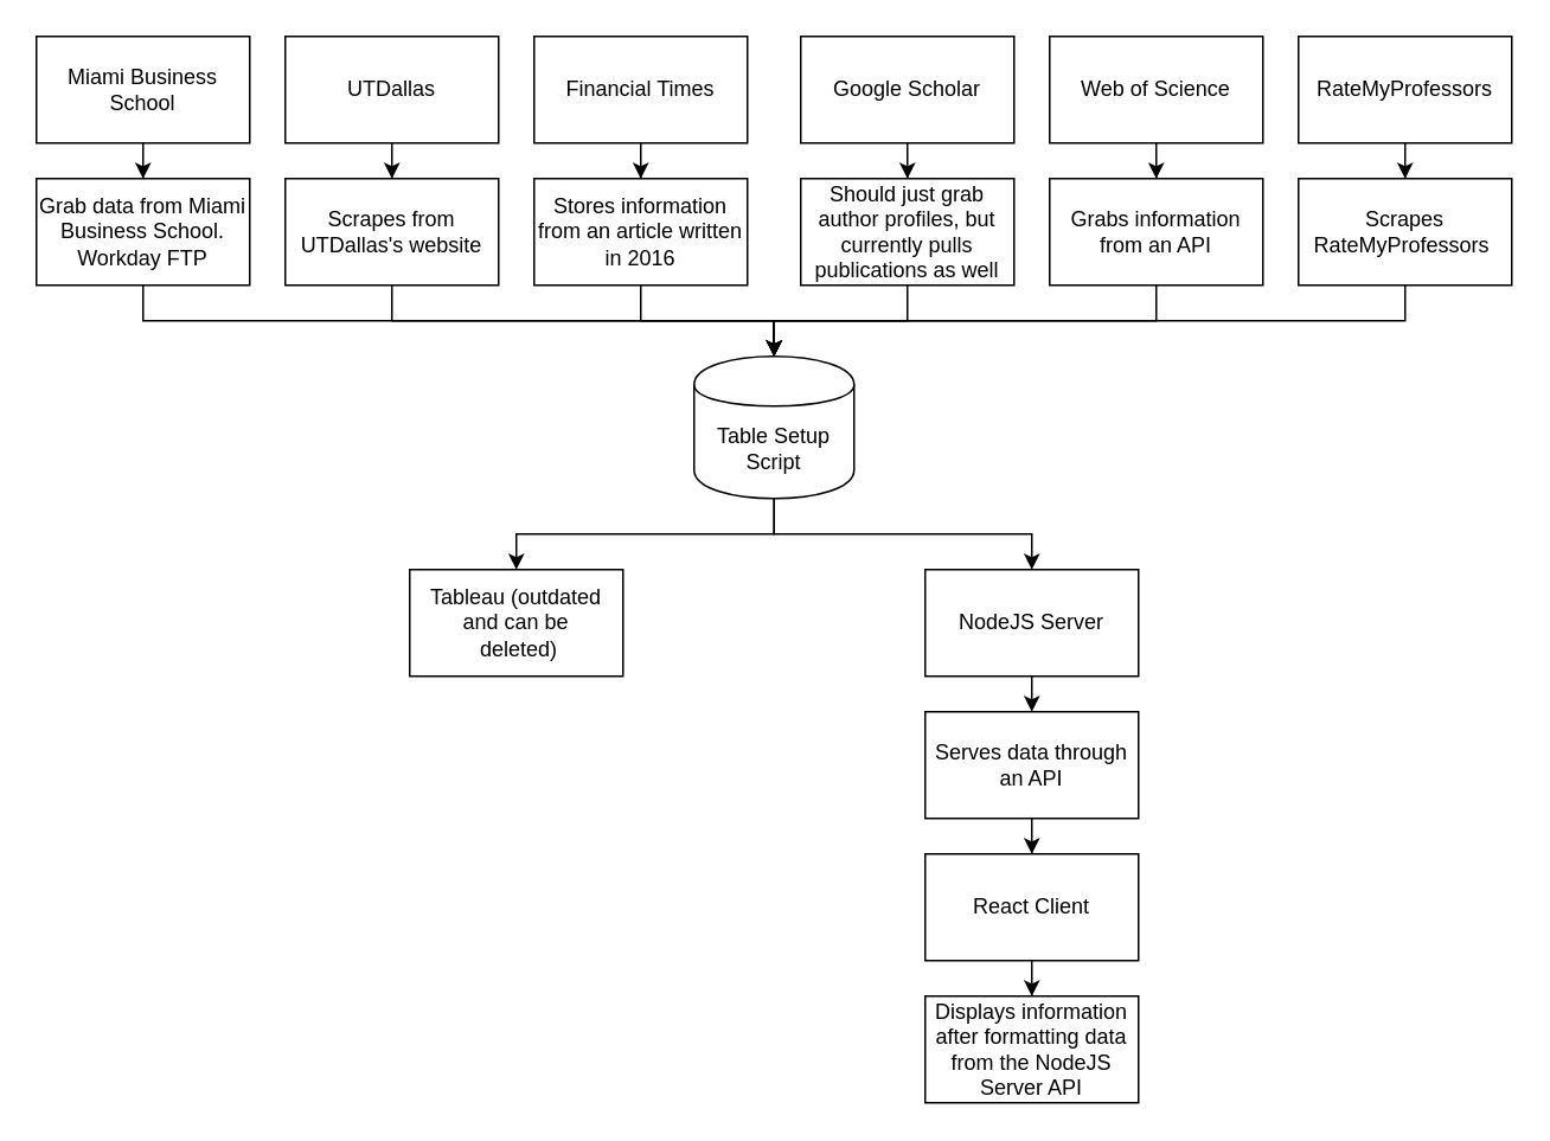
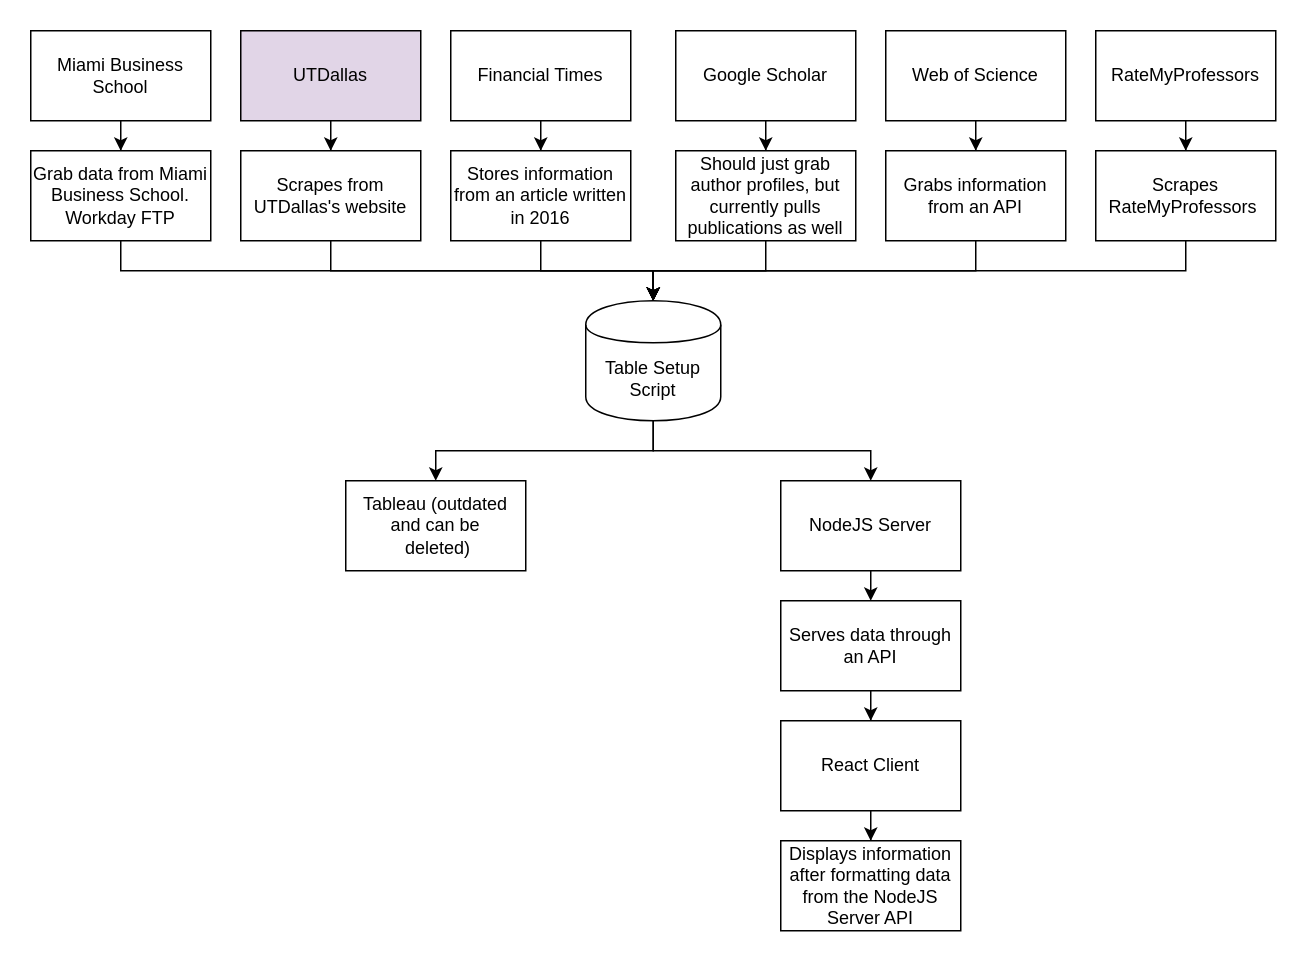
  <mxCell id="0" />
  <mxCell id="1" parent="0" />
  <mxCell id="2" style="edgeStyle=orthogonalEdgeStyle;rounded=0;orthogonalLoop=1;jettySize=auto;html=1;" edge="1" parent="1" source="3" target="21"><mxGeometry relative="1" as="geometry" /></mxCell>
  <mxCell id="3" value="Miami Business School" style="rounded=0;whiteSpace=wrap;html=1;" vertex="1" parent="1"><mxGeometry x="20" y="20" width="120" height="60" as="geometry" /></mxCell>
  <mxCell id="4" style="edgeStyle=orthogonalEdgeStyle;rounded=0;orthogonalLoop=1;jettySize=auto;html=1;entryX=0.5;entryY=0;entryDx=0;entryDy=0;" edge="1" parent="1" source="5" target="23"><mxGeometry relative="1" as="geometry" /></mxCell>
- <mxCell id="5" value="UTDallas" style="rounded=0;whiteSpace=wrap;html=1;" vertex="1" parent="1"><mxGeometry x="160" y="20" width="120" height="60" as="geometry" /></mxCell>
+ <mxCell id="5" value="UTDallas" style="rounded=0;whiteSpace=wrap;html=1;fillColor=#e1d5e7;" vertex="1" parent="1"><mxGeometry x="160" y="20" width="120" height="60" as="geometry" /></mxCell>
  <mxCell id="6" style="edgeStyle=orthogonalEdgeStyle;rounded=0;orthogonalLoop=1;jettySize=auto;html=1;entryX=0.5;entryY=0;entryDx=0;entryDy=0;" edge="1" parent="1" source="7" target="25"><mxGeometry relative="1" as="geometry" /></mxCell>
  <mxCell id="7" value="Financial Times" style="rounded=0;whiteSpace=wrap;html=1;" vertex="1" parent="1"><mxGeometry x="300" y="20" width="120" height="60" as="geometry" /></mxCell>
  <mxCell id="8" style="edgeStyle=orthogonalEdgeStyle;rounded=0;orthogonalLoop=1;jettySize=auto;html=1;entryX=0.5;entryY=0;entryDx=0;entryDy=0;" edge="1" parent="1" source="9" target="27"><mxGeometry relative="1" as="geometry" /></mxCell>
  <mxCell id="9" value="Google Scholar" style="rounded=0;whiteSpace=wrap;html=1;" vertex="1" parent="1"><mxGeometry x="450" y="20" width="120" height="60" as="geometry" /></mxCell>
  <mxCell id="10" style="edgeStyle=orthogonalEdgeStyle;rounded=0;orthogonalLoop=1;jettySize=auto;html=1;entryX=0.5;entryY=0;entryDx=0;entryDy=0;" edge="1" parent="1" source="11" target="29"><mxGeometry relative="1" as="geometry" /></mxCell>
  <mxCell id="11" value="Web of Science" style="rounded=0;whiteSpace=wrap;html=1;" vertex="1" parent="1"><mxGeometry x="590" y="20" width="120" height="60" as="geometry" /></mxCell>
  <mxCell id="12" style="edgeStyle=orthogonalEdgeStyle;rounded=0;orthogonalLoop=1;jettySize=auto;html=1;entryX=0.5;entryY=0;entryDx=0;entryDy=0;" edge="1" parent="1" source="13" target="31"><mxGeometry relative="1" as="geometry" /></mxCell>
  <mxCell id="13" value="RateMyProfessors" style="rounded=0;whiteSpace=wrap;html=1;" vertex="1" parent="1"><mxGeometry x="730" y="20" width="120" height="60" as="geometry" /></mxCell>
  <mxCell id="14" style="edgeStyle=orthogonalEdgeStyle;rounded=0;orthogonalLoop=1;jettySize=auto;html=1;entryX=0.5;entryY=0;entryDx=0;entryDy=0;" edge="1" parent="1" source="16" target="19"><mxGeometry relative="1" as="geometry"><Array as="points"><mxPoint x="435" y="300" /><mxPoint x="290" y="300" /></Array></mxGeometry></mxCell>
  <mxCell id="15" style="edgeStyle=orthogonalEdgeStyle;rounded=0;orthogonalLoop=1;jettySize=auto;html=1;entryX=0.5;entryY=0;entryDx=0;entryDy=0;" edge="1" parent="1" source="16" target="35"><mxGeometry relative="1" as="geometry"><Array as="points"><mxPoint x="435" y="300" /><mxPoint x="580" y="300" /></Array></mxGeometry></mxCell>
  <mxCell id="16" value="Table Setup Script" style="shape=cylinder;whiteSpace=wrap;html=1;boundedLbl=1;backgroundOutline=1;" vertex="1" parent="1"><mxGeometry x="390" y="200" width="90" height="80" as="geometry" /></mxCell>
  <mxCell id="17" style="edgeStyle=orthogonalEdgeStyle;rounded=0;orthogonalLoop=1;jettySize=auto;html=1;entryX=0.5;entryY=0;entryDx=0;entryDy=0;" edge="1" parent="1" source="18" target="33"><mxGeometry relative="1" as="geometry" /></mxCell>
  <mxCell id="18" value="Serves data through an API" style="rounded=0;whiteSpace=wrap;html=1;" vertex="1" parent="1"><mxGeometry x="520" y="400" width="120" height="60" as="geometry" /></mxCell>
  <mxCell id="19" value="Tableau (outdated and can be&lt;br&gt;&amp;nbsp;deleted)" style="rounded=0;whiteSpace=wrap;html=1;" vertex="1" parent="1"><mxGeometry x="230" y="320" width="120" height="60" as="geometry" /></mxCell>
  <mxCell id="20" style="edgeStyle=orthogonalEdgeStyle;rounded=0;orthogonalLoop=1;jettySize=auto;html=1;entryX=0.5;entryY=0;entryDx=0;entryDy=0;" edge="1" parent="1" source="21" target="16"><mxGeometry relative="1" as="geometry"><Array as="points"><mxPoint x="80" y="180" /><mxPoint x="435" y="180" /></Array></mxGeometry></mxCell>
  <mxCell id="21" value="Grab data from Miami Business School. Workday FTP" style="rounded=0;whiteSpace=wrap;html=1;" vertex="1" parent="1"><mxGeometry x="20" y="100" width="120" height="60" as="geometry" /></mxCell>
  <mxCell id="22" style="edgeStyle=orthogonalEdgeStyle;rounded=0;orthogonalLoop=1;jettySize=auto;html=1;entryX=0.5;entryY=0;entryDx=0;entryDy=0;" edge="1" parent="1" source="23" target="16"><mxGeometry relative="1" as="geometry"><Array as="points"><mxPoint x="220" y="180" /><mxPoint x="435" y="180" /></Array></mxGeometry></mxCell>
  <mxCell id="23" value="Scrapes from UTDallas's website" style="rounded=0;whiteSpace=wrap;html=1;" vertex="1" parent="1"><mxGeometry x="160" y="100" width="120" height="60" as="geometry" /></mxCell>
  <mxCell id="24" style="edgeStyle=orthogonalEdgeStyle;rounded=0;orthogonalLoop=1;jettySize=auto;html=1;entryX=0.5;entryY=0;entryDx=0;entryDy=0;" edge="1" parent="1" source="25" target="16"><mxGeometry relative="1" as="geometry" /></mxCell>
  <mxCell id="25" value="Stores information from an article written in 2016" style="rounded=0;whiteSpace=wrap;html=1;" vertex="1" parent="1"><mxGeometry x="300" y="100" width="120" height="60" as="geometry" /></mxCell>
  <mxCell id="26" style="edgeStyle=orthogonalEdgeStyle;rounded=0;orthogonalLoop=1;jettySize=auto;html=1;exitX=0.5;exitY=1;exitDx=0;exitDy=0;" edge="1" parent="1" source="27" target="16"><mxGeometry relative="1" as="geometry" /></mxCell>
  <mxCell id="27" value="Should just grab author profiles, but currently pulls publications as well" style="rounded=0;whiteSpace=wrap;html=1;" vertex="1" parent="1"><mxGeometry x="450" y="100" width="120" height="60" as="geometry" /></mxCell>
  <mxCell id="28" style="edgeStyle=orthogonalEdgeStyle;rounded=0;orthogonalLoop=1;jettySize=auto;html=1;entryX=0.5;entryY=0;entryDx=0;entryDy=0;" edge="1" parent="1" source="29" target="16"><mxGeometry relative="1" as="geometry"><Array as="points"><mxPoint x="650" y="180" /><mxPoint x="435" y="180" /></Array></mxGeometry></mxCell>
  <mxCell id="29" value="Grabs information from an API" style="rounded=0;whiteSpace=wrap;html=1;" vertex="1" parent="1"><mxGeometry x="590" y="100" width="120" height="60" as="geometry" /></mxCell>
  <mxCell id="30" style="edgeStyle=orthogonalEdgeStyle;rounded=0;orthogonalLoop=1;jettySize=auto;html=1;" edge="1" parent="1" source="31" target="16"><mxGeometry relative="1" as="geometry"><Array as="points"><mxPoint x="790" y="180" /><mxPoint x="435" y="180" /></Array></mxGeometry></mxCell>
  <mxCell id="31" value="Scrapes RateMyProfessors&amp;nbsp;" style="rounded=0;whiteSpace=wrap;html=1;" vertex="1" parent="1"><mxGeometry x="730" y="100" width="120" height="60" as="geometry" /></mxCell>
  <mxCell id="32" style="edgeStyle=orthogonalEdgeStyle;rounded=0;orthogonalLoop=1;jettySize=auto;html=1;entryX=0.5;entryY=0;entryDx=0;entryDy=0;" edge="1" parent="1" source="33" target="36"><mxGeometry relative="1" as="geometry" /></mxCell>
  <mxCell id="33" value="React Client" style="rounded=0;whiteSpace=wrap;html=1;" vertex="1" parent="1"><mxGeometry x="520" y="480" width="120" height="60" as="geometry" /></mxCell>
  <mxCell id="34" style="edgeStyle=orthogonalEdgeStyle;rounded=0;orthogonalLoop=1;jettySize=auto;html=1;exitX=0.5;exitY=1;exitDx=0;exitDy=0;entryX=0.5;entryY=0;entryDx=0;entryDy=0;" edge="1" parent="1" source="35" target="18"><mxGeometry relative="1" as="geometry" /></mxCell>
  <mxCell id="35" value="NodeJS Server" style="rounded=0;whiteSpace=wrap;html=1;" vertex="1" parent="1"><mxGeometry x="520" y="320" width="120" height="60" as="geometry" /></mxCell>
  <mxCell id="36" value="Displays information after formatting data from the NodeJS Server API" style="rounded=0;whiteSpace=wrap;html=1;" vertex="1" parent="1"><mxGeometry x="520" y="560" width="120" height="60" as="geometry" /></mxCell>
